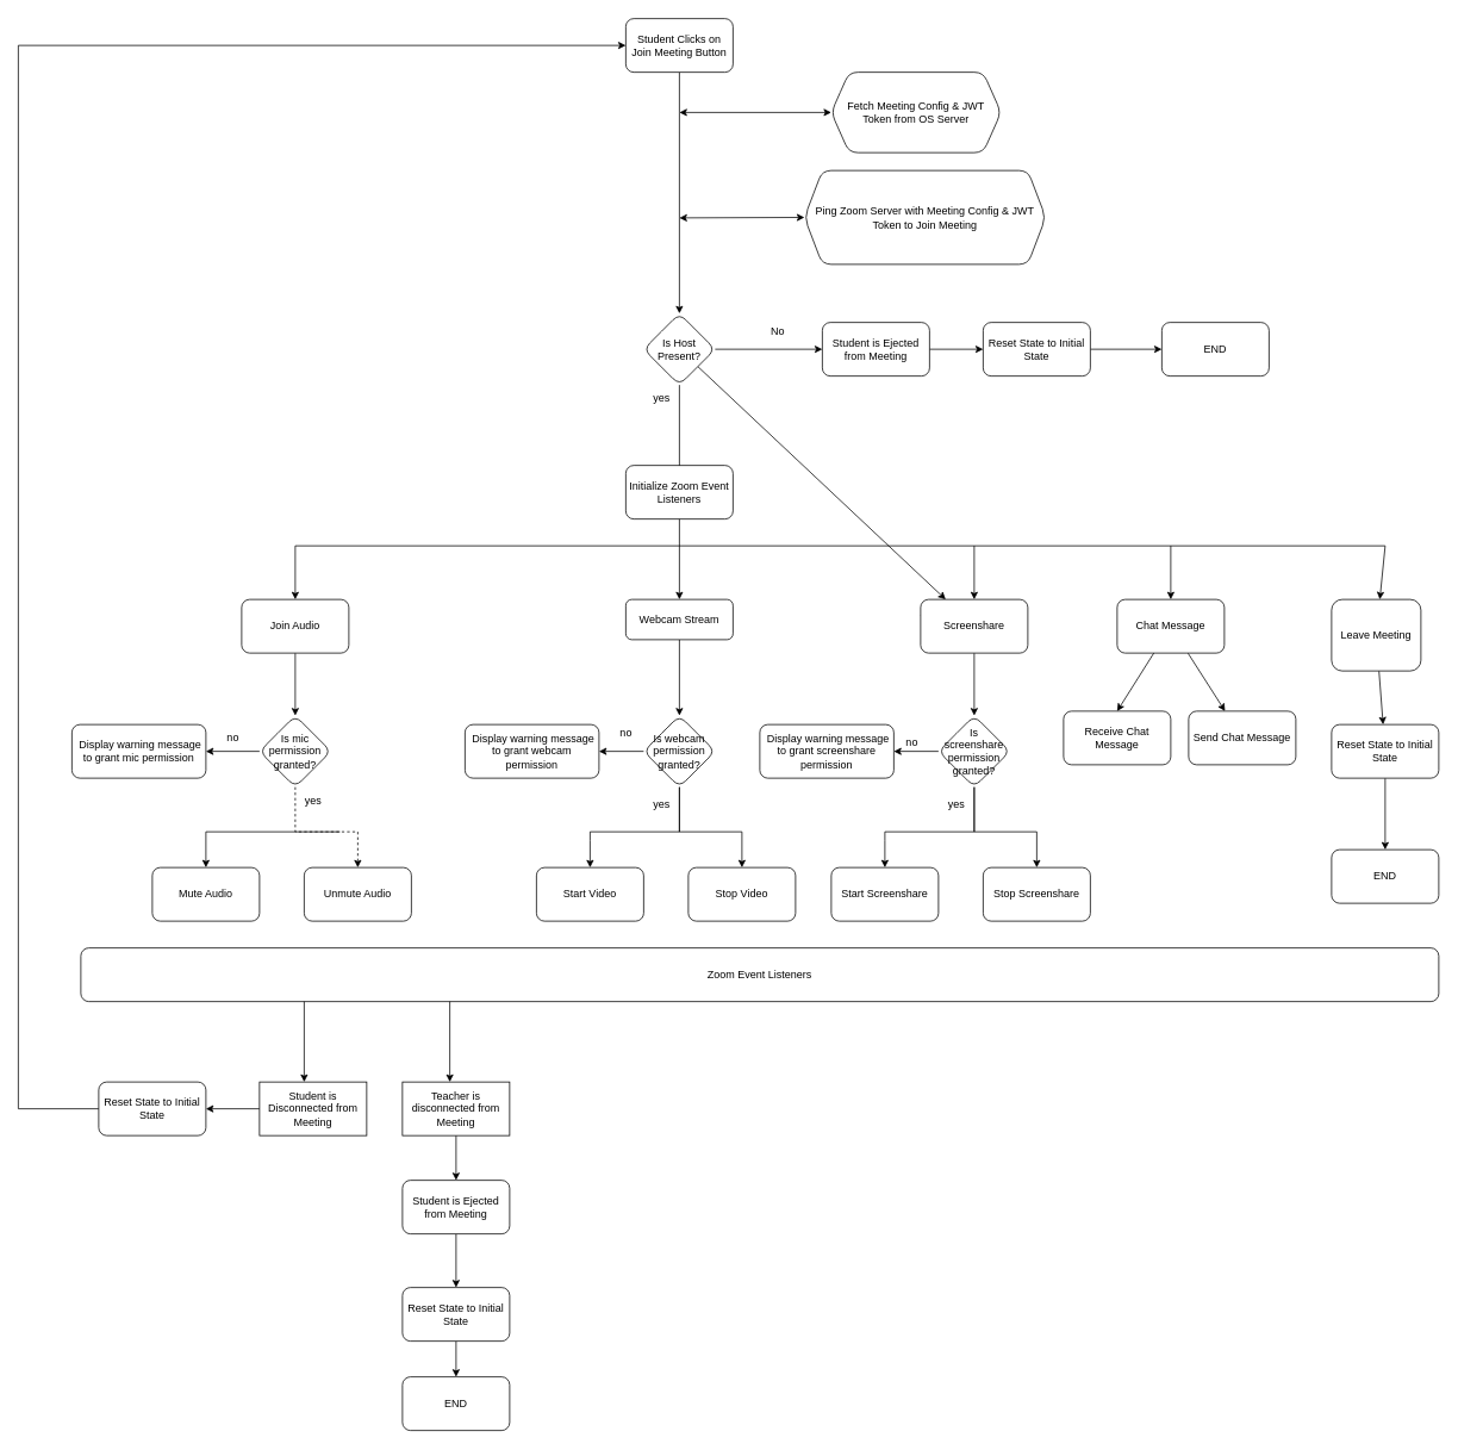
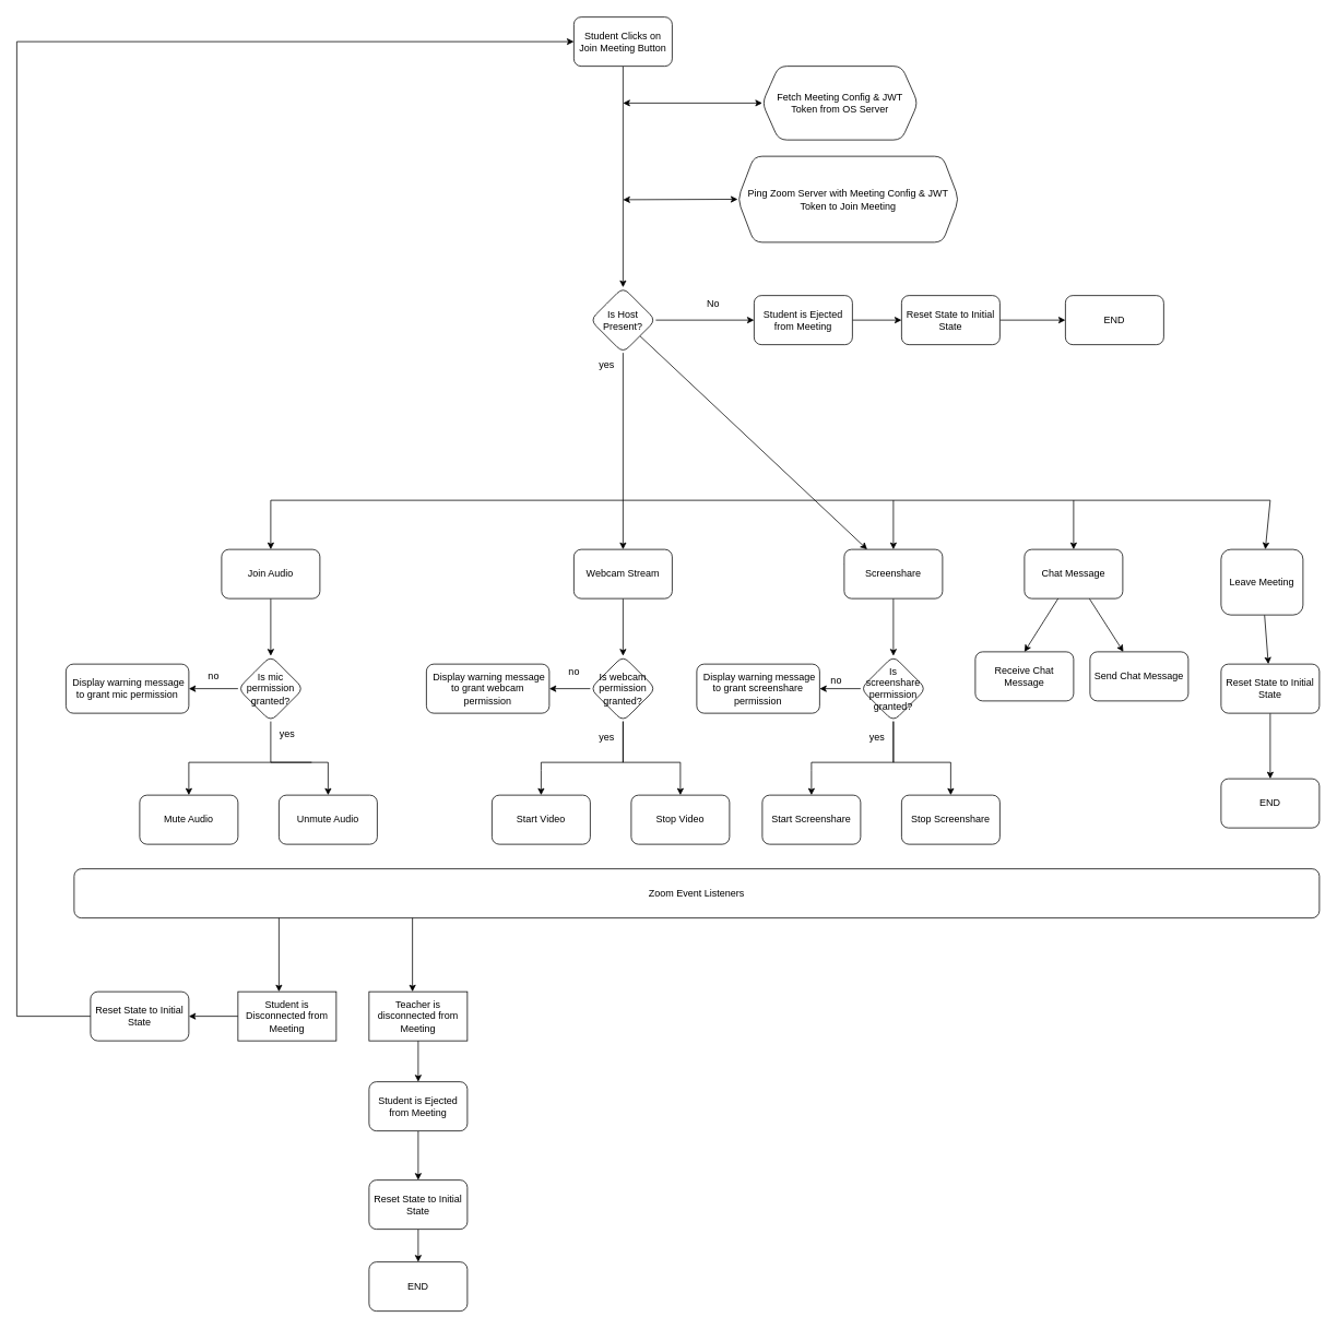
  <mxCell id="0" />
  <mxCell id="1" parent="0" />
  <mxCell id="2" value="" style="edgeStyle=none;rounded=0;orthogonalLoop=1;jettySize=auto;html=1;" parent="1" source="3" target="9" edge="1"><mxGeometry relative="1" as="geometry" /></mxCell>
  <mxCell id="3" value="Student Clicks on Join Meeting Button" style="rounded=1;whiteSpace=wrap;html=1;" parent="1" vertex="1"><mxGeometry x="700" y="20" width="120" height="60" as="geometry" /></mxCell>
  <mxCell id="4" value="Fetch Meeting Config &amp;amp; JWT Token from OS Server" style="shape=hexagon;perimeter=hexagonPerimeter2;whiteSpace=wrap;html=1;fixedSize=1;rounded=1;" parent="1" vertex="1"><mxGeometry x="930" y="80" width="190" height="90" as="geometry" /></mxCell>
  <mxCell id="5" value="Ping Zoom Server with Meeting Config &amp;amp; JWT Token to Join Meeting" style="shape=hexagon;perimeter=hexagonPerimeter2;whiteSpace=wrap;html=1;fixedSize=1;rounded=1;" parent="1" vertex="1"><mxGeometry x="900" y="190" width="270" height="105" as="geometry" /></mxCell>
  <mxCell id="6" value="" style="edgeStyle=none;rounded=0;orthogonalLoop=1;jettySize=auto;html=1;" parent="1" source="9" target="11" edge="1"><mxGeometry relative="1" as="geometry" /></mxCell>
  <mxCell id="7" value="" style="edgeStyle=none;rounded=0;orthogonalLoop=1;jettySize=auto;html=1;" parent="1" source="9" target="17" edge="1"><mxGeometry relative="1" as="geometry" /></mxCell>
  <mxCell id="8" value="" style="edgeStyle=none;rounded=0;orthogonalLoop=1;jettySize=auto;html=1;" parent="1" source="9" target="25" edge="1"><mxGeometry relative="1" as="geometry" /></mxCell>
  <mxCell id="9" value="Is Host Present?" style="rhombus;whiteSpace=wrap;html=1;rounded=1;" parent="1" vertex="1"><mxGeometry x="720" y="350" width="80" height="80" as="geometry" /></mxCell>
  <mxCell id="10" value="" style="edgeStyle=none;rounded=0;orthogonalLoop=1;jettySize=auto;html=1;" parent="1" source="11" target="43" edge="1"><mxGeometry relative="1" as="geometry" /></mxCell>
  <mxCell id="11" value="Student is Ejected from Meeting" style="rounded=1;whiteSpace=wrap;html=1;" parent="1" vertex="1"><mxGeometry x="920" y="360" width="120" height="60" as="geometry" /></mxCell>
  <mxCell id="12" value="No" style="text;html=1;align=center;verticalAlign=middle;resizable=0;points=[];autosize=1;strokeColor=none;fillColor=none;" parent="1" vertex="1"><mxGeometry x="850" y="355" width="40" height="30" as="geometry" /></mxCell>
  <mxCell id="13" value="" style="edgeStyle=none;rounded=0;orthogonalLoop=1;jettySize=auto;html=1;" parent="1" target="15" edge="1"><mxGeometry relative="1" as="geometry"><mxPoint x="1550" y="610" as="sourcePoint" /><Array as="points"><mxPoint x="330" y="610" /></Array></mxGeometry></mxCell>
  <mxCell id="14" value="" style="edgeStyle=none;rounded=0;orthogonalLoop=1;jettySize=auto;html=1;" parent="1" source="15" target="32" edge="1"><mxGeometry relative="1" as="geometry" /></mxCell>
  <mxCell id="15" value="Join Audio" style="whiteSpace=wrap;html=1;rounded=1;" parent="1" vertex="1"><mxGeometry x="270" y="670" width="120" height="60" as="geometry" /></mxCell>
  <mxCell id="16" value="" style="edgeStyle=none;rounded=0;orthogonalLoop=1;jettySize=auto;html=1;" parent="1" source="17" edge="1"><mxGeometry relative="1" as="geometry"><mxPoint x="760" y="800" as="targetPoint" /></mxGeometry></mxCell>
- <mxCell id="17" value="Webcam Stream" style="rounded=1;whiteSpace=wrap;html=1;" parent="1" vertex="1"><mxGeometry x="700" y="670" width="120" height="45" as="geometry" /></mxCell>
+ <mxCell id="17" value="Webcam Stream" style="rounded=1;whiteSpace=wrap;html=1;" parent="1" vertex="1"><mxGeometry x="700" y="670" width="120" height="60" as="geometry" /></mxCell>
  <mxCell id="18" value="" style="edgeStyle=none;rounded=0;orthogonalLoop=1;jettySize=auto;html=1;" parent="1" source="20" target="37" edge="1"><mxGeometry relative="1" as="geometry" /></mxCell>
  <mxCell id="19" value="" style="edgeStyle=none;rounded=0;orthogonalLoop=1;jettySize=auto;html=1;" parent="1" target="20" edge="1"><mxGeometry relative="1" as="geometry"><mxPoint x="1310" y="610" as="sourcePoint" /></mxGeometry></mxCell>
  <mxCell id="20" value="Chat Message" style="rounded=1;whiteSpace=wrap;html=1;" parent="1" vertex="1"><mxGeometry x="1250" y="670" width="120" height="60" as="geometry" /></mxCell>
  <mxCell id="21" value="yes" style="text;html=1;align=center;verticalAlign=middle;resizable=0;points=[];autosize=1;strokeColor=none;fillColor=none;" parent="1" vertex="1"><mxGeometry x="720" y="430" width="40" height="30" as="geometry" /></mxCell>
  <mxCell id="22" value="" style="endArrow=classic;html=1;rounded=0;startArrow=none;" parent="1" source="25" edge="1"><mxGeometry width="50" height="50" relative="1" as="geometry"><mxPoint x="990" y="740" as="sourcePoint" /><mxPoint x="1040" y="690" as="targetPoint" /></mxGeometry></mxCell>
  <mxCell id="23" value="" style="edgeStyle=none;rounded=0;orthogonalLoop=1;jettySize=auto;html=1;" parent="1" source="25" edge="1"><mxGeometry relative="1" as="geometry"><mxPoint x="1090" y="800" as="targetPoint" /></mxGeometry></mxCell>
  <mxCell id="24" value="" style="edgeStyle=none;rounded=0;orthogonalLoop=1;jettySize=auto;html=1;" parent="1" target="25" edge="1"><mxGeometry relative="1" as="geometry"><mxPoint x="1090" y="610" as="sourcePoint" /></mxGeometry></mxCell>
  <mxCell id="25" value="Screenshare" style="rounded=1;whiteSpace=wrap;html=1;" parent="1" vertex="1"><mxGeometry x="1030" y="670" width="120" height="60" as="geometry" /></mxCell>
  <mxCell id="26" value="" style="edgeStyle=none;rounded=0;orthogonalLoop=1;jettySize=auto;html=1;" parent="1" source="28" target="40" edge="1"><mxGeometry relative="1" as="geometry" /></mxCell>
  <mxCell id="27" value="" style="edgeStyle=none;rounded=0;orthogonalLoop=1;jettySize=auto;html=1;" parent="1" target="28" edge="1"><mxGeometry relative="1" as="geometry"><mxPoint x="1550" y="610" as="sourcePoint" /></mxGeometry></mxCell>
  <mxCell id="28" value="Leave Meeting" style="rounded=1;whiteSpace=wrap;html=1;" parent="1" vertex="1"><mxGeometry x="1490" y="670" width="100" height="80" as="geometry" /></mxCell>
  <mxCell id="29" value="" style="endArrow=classic;startArrow=classic;html=1;rounded=0;entryX=0;entryY=0.5;entryDx=0;entryDy=0;" parent="1" target="4" edge="1"><mxGeometry width="50" height="50" relative="1" as="geometry"><mxPoint x="760" y="125" as="sourcePoint" /><mxPoint x="870" y="100" as="targetPoint" /></mxGeometry></mxCell>
  <mxCell id="30" value="" style="endArrow=classic;startArrow=classic;html=1;rounded=0;entryX=0;entryY=0.5;entryDx=0;entryDy=0;" parent="1" target="5" edge="1"><mxGeometry width="50" height="50" relative="1" as="geometry"><mxPoint x="760" y="243" as="sourcePoint" /><mxPoint x="860" y="220" as="targetPoint" /></mxGeometry></mxCell>
  <mxCell id="31" value="" style="edgeStyle=orthogonalEdgeStyle;rounded=0;orthogonalLoop=1;jettySize=auto;html=1;" edge="1" parent="1" source="32" target="48"><mxGeometry relative="1" as="geometry" /></mxCell>
  <mxCell id="32" value="Is mic permission granted?" style="rhombus;whiteSpace=wrap;html=1;rounded=1;" parent="1" vertex="1"><mxGeometry x="290" y="800" width="80" height="80" as="geometry" /></mxCell>
  <mxCell id="33" value="" style="edgeStyle=orthogonalEdgeStyle;rounded=0;orthogonalLoop=1;jettySize=auto;html=1;" edge="1" parent="1" target="34"><mxGeometry relative="1" as="geometry"><mxPoint x="380" y="930" as="sourcePoint" /><Array as="points"><mxPoint x="230" y="930" /></Array></mxGeometry></mxCell>
  <mxCell id="34" value="Mute Audio" style="whiteSpace=wrap;html=1;rounded=1;" parent="1" vertex="1"><mxGeometry x="170" y="970" width="120" height="60" as="geometry" /></mxCell>
- <mxCell id="35" value="" style="edgeStyle=orthogonalEdgeStyle;rounded=0;orthogonalLoop=1;jettySize=auto;html=1;dashed=1;" edge="1" parent="1" source="32" target="36"><mxGeometry relative="1" as="geometry"><Array as="points"><mxPoint x="330" y="930" /><mxPoint x="400" y="930" /></Array></mxGeometry></mxCell>
+ <mxCell id="35" value="" style="edgeStyle=orthogonalEdgeStyle;rounded=0;orthogonalLoop=1;jettySize=auto;html=1;" edge="1" parent="1" source="32" target="36"><mxGeometry relative="1" as="geometry"><Array as="points"><mxPoint x="330" y="930" /><mxPoint x="400" y="930" /></Array></mxGeometry></mxCell>
  <mxCell id="36" value="Unmute Audio" style="rounded=1;whiteSpace=wrap;html=1;" parent="1" vertex="1"><mxGeometry x="340" y="970" width="120" height="60" as="geometry" /></mxCell>
  <mxCell id="37" value="Send Chat Message" style="rounded=1;whiteSpace=wrap;html=1;" parent="1" vertex="1"><mxGeometry x="1330" y="795" width="120" height="60" as="geometry" /></mxCell>
  <mxCell id="38" value="Receive Chat Message" style="whiteSpace=wrap;html=1;rounded=1;" parent="1" vertex="1"><mxGeometry x="1190" y="795" width="120" height="60" as="geometry" /></mxCell>
  <mxCell id="39" value="" style="edgeStyle=none;rounded=0;orthogonalLoop=1;jettySize=auto;html=1;" parent="1" source="40" target="45" edge="1"><mxGeometry relative="1" as="geometry" /></mxCell>
  <mxCell id="40" value="Reset State to Initial State" style="rounded=1;whiteSpace=wrap;html=1;" parent="1" vertex="1"><mxGeometry x="1490" y="810" width="120" height="60" as="geometry" /></mxCell>
  <mxCell id="41" value="" style="endArrow=classic;html=1;rounded=0;entryX=0.5;entryY=0;entryDx=0;entryDy=0;" parent="1" source="20" target="38" edge="1"><mxGeometry width="50" height="50" relative="1" as="geometry"><mxPoint x="1260" y="740" as="sourcePoint" /><mxPoint x="1210" y="790" as="targetPoint" /></mxGeometry></mxCell>
  <mxCell id="42" value="" style="edgeStyle=none;rounded=0;orthogonalLoop=1;jettySize=auto;html=1;" parent="1" source="43" target="44" edge="1"><mxGeometry relative="1" as="geometry" /></mxCell>
  <mxCell id="43" value="Reset State to Initial State" style="rounded=1;whiteSpace=wrap;html=1;" parent="1" vertex="1"><mxGeometry x="1100" y="360" width="120" height="60" as="geometry" /></mxCell>
  <mxCell id="44" value="END" style="rounded=1;whiteSpace=wrap;html=1;" parent="1" vertex="1"><mxGeometry x="1300" y="360" width="120" height="60" as="geometry" /></mxCell>
  <mxCell id="45" value="END" style="rounded=1;whiteSpace=wrap;html=1;" parent="1" vertex="1"><mxGeometry x="1490" y="950" width="120" height="60" as="geometry" /></mxCell>
- <mxCell id="46" value="Initialize Zoom Event Listeners" style="whiteSpace=wrap;html=1;rounded=1;" parent="1" vertex="1"><mxGeometry x="700" y="520" width="120" height="60" as="geometry" /></mxCell>
  <mxCell id="47" value="yes" style="text;html=1;align=center;verticalAlign=middle;resizable=0;points=[];autosize=1;strokeColor=none;fillColor=none;" vertex="1" parent="1"><mxGeometry x="330" y="880" width="40" height="30" as="geometry" /></mxCell>
  <mxCell id="48" value="&lt;span style=&quot;white-space: pre;&quot;&gt; &lt;/span&gt;Display warning message to grant mic permission" style="whiteSpace=wrap;html=1;rounded=1;" vertex="1" parent="1"><mxGeometry x="80" y="810" width="150" height="60" as="geometry" /></mxCell>
  <mxCell id="49" value="no" style="text;html=1;align=center;verticalAlign=middle;resizable=0;points=[];autosize=1;strokeColor=none;fillColor=none;" vertex="1" parent="1"><mxGeometry x="240" y="810" width="40" height="30" as="geometry" /></mxCell>
  <mxCell id="50" value="" style="edgeStyle=orthogonalEdgeStyle;rounded=0;orthogonalLoop=1;jettySize=auto;html=1;" edge="1" parent="1" source="51" target="58"><mxGeometry relative="1" as="geometry" /></mxCell>
  <mxCell id="51" value="Is webcam permission granted?" style="rhombus;whiteSpace=wrap;html=1;rounded=1;" vertex="1" parent="1"><mxGeometry x="720" y="800" width="80" height="80" as="geometry" /></mxCell>
  <mxCell id="52" value="" style="edgeStyle=orthogonalEdgeStyle;rounded=0;orthogonalLoop=1;jettySize=auto;html=1;" edge="1" parent="1" target="53"><mxGeometry relative="1" as="geometry"><mxPoint x="760" y="930" as="sourcePoint" /><Array as="points"><mxPoint x="660" y="940" /><mxPoint x="660" y="940" /></Array></mxGeometry></mxCell>
  <mxCell id="53" value="Start Video" style="whiteSpace=wrap;html=1;rounded=1;" vertex="1" parent="1"><mxGeometry x="600" y="970" width="120" height="60" as="geometry" /></mxCell>
  <mxCell id="54" value="" style="edgeStyle=orthogonalEdgeStyle;rounded=0;orthogonalLoop=1;jettySize=auto;html=1;" edge="1" parent="1" source="51" target="55"><mxGeometry relative="1" as="geometry"><Array as="points"><mxPoint x="760" y="930" /><mxPoint x="830" y="930" /></Array></mxGeometry></mxCell>
  <mxCell id="55" value="Stop Video" style="rounded=1;whiteSpace=wrap;html=1;" vertex="1" parent="1"><mxGeometry x="770" y="970" width="120" height="60" as="geometry" /></mxCell>
  <mxCell id="56" value="" style="endArrow=none;html=1;rounded=0;entryX=0.5;entryY=1;entryDx=0;entryDy=0;" edge="1" parent="1" target="51"><mxGeometry width="50" height="50" relative="1" as="geometry"><mxPoint x="760" y="930" as="sourcePoint" /><mxPoint x="790" y="910" as="targetPoint" /></mxGeometry></mxCell>
  <mxCell id="57" value="yes" style="text;html=1;align=center;verticalAlign=middle;resizable=0;points=[];autosize=1;strokeColor=none;fillColor=none;" vertex="1" parent="1"><mxGeometry x="720" y="885" width="40" height="30" as="geometry" /></mxCell>
  <mxCell id="58" value="&lt;span style=&quot;white-space: pre;&quot;&gt; &lt;/span&gt;Display warning message to grant webcam permission" style="whiteSpace=wrap;html=1;rounded=1;" vertex="1" parent="1"><mxGeometry y="810" width="150" height="60" as="geometry" x="520" /></mxCell>
  <mxCell id="59" value="no" style="text;html=1;align=center;verticalAlign=middle;resizable=0;points=[];autosize=1;strokeColor=none;fillColor=none;" vertex="1" parent="1"><mxGeometry x="680" y="805" width="40" height="30" as="geometry" /></mxCell>
  <mxCell id="60" value="" style="edgeStyle=orthogonalEdgeStyle;rounded=0;orthogonalLoop=1;jettySize=auto;html=1;" edge="1" parent="1" source="61" target="68"><mxGeometry relative="1" as="geometry" /></mxCell>
  <mxCell id="61" value="Is screenshare permission granted?" style="rhombus;whiteSpace=wrap;html=1;rounded=1;" vertex="1" parent="1"><mxGeometry x="1050" y="800" width="80" height="80" as="geometry" /></mxCell>
  <mxCell id="62" value="" style="edgeStyle=orthogonalEdgeStyle;rounded=0;orthogonalLoop=1;jettySize=auto;html=1;" edge="1" parent="1" target="63"><mxGeometry relative="1" as="geometry"><mxPoint x="1090" y="930" as="sourcePoint" /><Array as="points"><mxPoint x="990" y="940" /><mxPoint x="990" y="940" /></Array></mxGeometry></mxCell>
  <mxCell id="63" value="Start Screenshare" style="whiteSpace=wrap;html=1;rounded=1;" vertex="1" parent="1"><mxGeometry x="930" y="970" width="120" height="60" as="geometry" /></mxCell>
  <mxCell id="64" value="" style="edgeStyle=orthogonalEdgeStyle;rounded=0;orthogonalLoop=1;jettySize=auto;html=1;" edge="1" parent="1" source="61" target="65"><mxGeometry relative="1" as="geometry"><Array as="points"><mxPoint x="1090" y="930" /><mxPoint x="1160" y="930" /></Array></mxGeometry></mxCell>
  <mxCell id="65" value="Stop Screenshare" style="rounded=1;whiteSpace=wrap;html=1;" vertex="1" parent="1"><mxGeometry x="1100" y="970" width="120" height="60" as="geometry" /></mxCell>
  <mxCell id="66" value="" style="endArrow=none;html=1;rounded=0;entryX=0.5;entryY=1;entryDx=0;entryDy=0;" edge="1" parent="1" target="61"><mxGeometry width="50" height="50" relative="1" as="geometry"><mxPoint x="1090" y="930" as="sourcePoint" /><mxPoint x="1120" y="910" as="targetPoint" /></mxGeometry></mxCell>
  <mxCell id="67" value="yes" style="text;html=1;align=center;verticalAlign=middle;resizable=0;points=[];autosize=1;strokeColor=none;fillColor=none;" vertex="1" parent="1"><mxGeometry x="1050" y="885" width="40" height="30" as="geometry" /></mxCell>
  <mxCell id="68" value="&lt;span style=&quot;white-space: pre;&quot;&gt; &lt;/span&gt;Display warning message to grant screenshare permission" style="whiteSpace=wrap;html=1;rounded=1;" vertex="1" parent="1"><mxGeometry x="850" y="810" width="150" height="60" as="geometry" /></mxCell>
  <mxCell id="69" value="no" style="text;html=1;align=center;verticalAlign=middle;resizable=0;points=[];autosize=1;strokeColor=none;fillColor=none;" vertex="1" parent="1"><mxGeometry x="1000" y="815" width="40" height="30" as="geometry" /></mxCell>
  <mxCell id="70" value="" style="edgeStyle=orthogonalEdgeStyle;rounded=0;orthogonalLoop=1;jettySize=auto;html=1;entryX=0;entryY=0.5;entryDx=0;entryDy=0;exitX=0;exitY=0.5;exitDx=0;exitDy=0;" edge="1" parent="1" source="83" target="3"><mxGeometry relative="1" as="geometry"><mxPoint x="90" y="1240" as="sourcePoint" /><mxPoint x="690" y="50" as="targetPoint" /><Array as="points"><mxPoint x="20" y="1240" /><mxPoint x="20" y="50" /></Array></mxGeometry></mxCell>
  <mxCell id="71" value="" style="edgeStyle=orthogonalEdgeStyle;rounded=0;orthogonalLoop=1;jettySize=auto;html=1;" edge="1" parent="1" source="72" target="83"><mxGeometry relative="1" as="geometry" /></mxCell>
  <mxCell id="72" value="Student is Disconnected from Meeting" style="rounded=0;whiteSpace=wrap;html=1;" vertex="1" parent="1"><mxGeometry x="290" y="1210" width="120" height="60" as="geometry" /></mxCell>
  <mxCell id="73" value="Zoom Event Listeners" style="rounded=1;whiteSpace=wrap;html=1;" vertex="1" parent="1"><mxGeometry x="90" y="1060" width="1520" height="60" as="geometry" /></mxCell>
  <mxCell id="74" value="" style="endArrow=classic;html=1;rounded=0;" edge="1" parent="1"><mxGeometry width="50" height="50" relative="1" as="geometry"><mxPoint x="340" y="1120" as="sourcePoint" /><mxPoint x="340" y="1210" as="targetPoint" /></mxGeometry></mxCell>
  <mxCell id="75" value="" style="endArrow=classic;html=1;rounded=0;" edge="1" parent="1"><mxGeometry width="50" height="50" relative="1" as="geometry"><mxPoint x="503" y="1120" as="sourcePoint" /><mxPoint x="503" y="1210" as="targetPoint" /></mxGeometry></mxCell>
  <mxCell id="76" value="" style="edgeStyle=orthogonalEdgeStyle;rounded=0;orthogonalLoop=1;jettySize=auto;html=1;" edge="1" parent="1" source="77" target="79"><mxGeometry relative="1" as="geometry" /></mxCell>
  <mxCell id="77" value="Teacher is disconnected from Meeting" style="rounded=0;whiteSpace=wrap;html=1;" vertex="1" parent="1"><mxGeometry x="450" y="1210" width="120" height="60" as="geometry" /></mxCell>
  <mxCell id="78" value="" style="edgeStyle=orthogonalEdgeStyle;rounded=0;orthogonalLoop=1;jettySize=auto;html=1;" edge="1" parent="1" source="79" target="81"><mxGeometry relative="1" as="geometry" /></mxCell>
  <mxCell id="79" value="Student is Ejected from Meeting" style="rounded=1;whiteSpace=wrap;html=1;" vertex="1" parent="1"><mxGeometry x="450" y="1320" width="120" height="60" as="geometry" /></mxCell>
  <mxCell id="80" value="" style="edgeStyle=orthogonalEdgeStyle;rounded=0;orthogonalLoop=1;jettySize=auto;html=1;" edge="1" parent="1" source="81" target="82"><mxGeometry relative="1" as="geometry" /></mxCell>
  <mxCell id="81" value="Reset State to Initial State" style="rounded=1;whiteSpace=wrap;html=1;" vertex="1" parent="1"><mxGeometry x="450" y="1440" width="120" height="60" as="geometry" /></mxCell>
  <mxCell id="82" value="END" style="rounded=1;whiteSpace=wrap;html=1;" vertex="1" parent="1"><mxGeometry x="450" y="1540" width="120" height="60" as="geometry" /></mxCell>
  <mxCell id="83" value="Reset State to Initial State" style="rounded=1;whiteSpace=wrap;html=1;" vertex="1" parent="1"><mxGeometry x="110" y="1210" width="120" height="60" as="geometry" /></mxCell>
